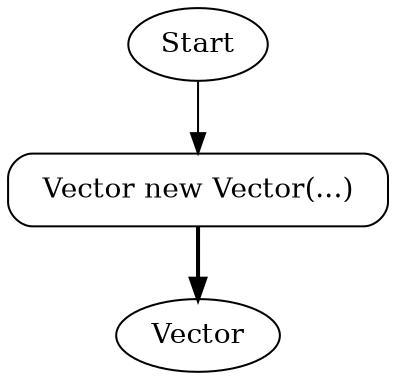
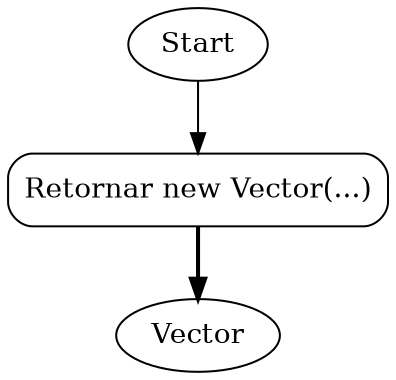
  digraph {
    rankdir=TB
    node [shape=ellipse style=rounded]
-   n1 [label="Vector new Vector(...)" shape=box]
+   n1 [label="Retornar new Vector(...)" shape=box]
    Start
    n3 [label=Vector]
    n1 -> n3 [style=bold]
    Start -> n1 [style=solid]
  }
